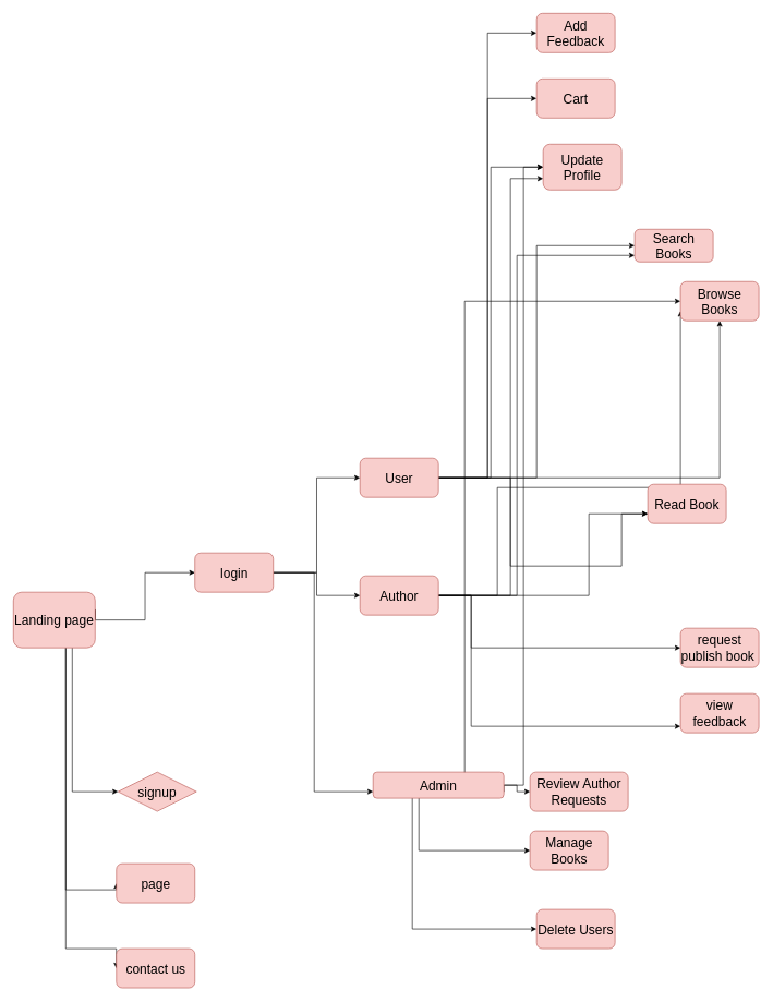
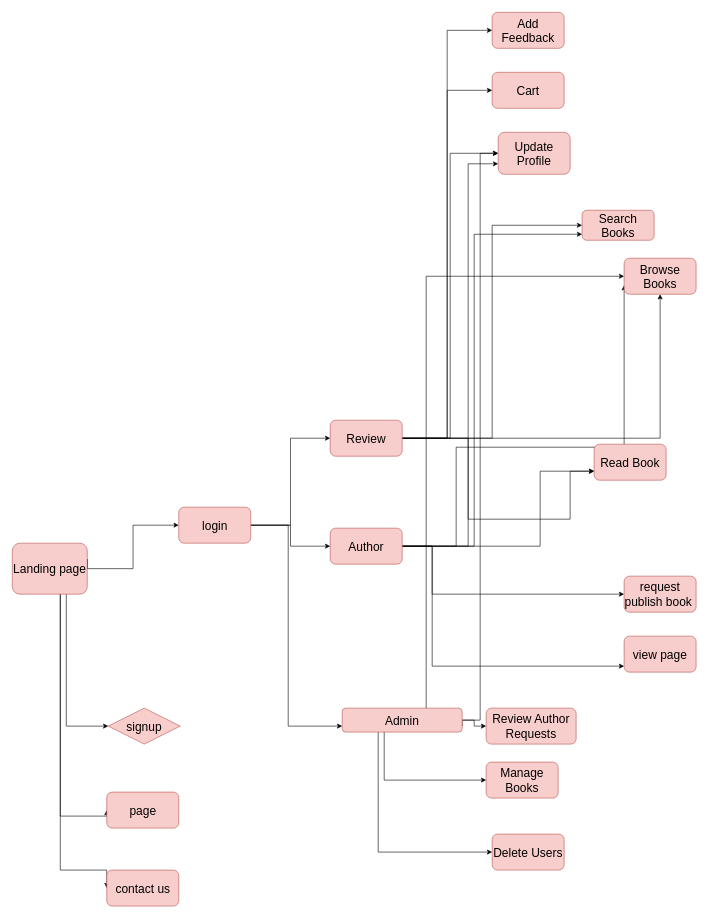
  <mxCell id="0" />
  <mxCell id="1" parent="0" />
  <mxCell id="2" value="" style="edgeStyle=orthogonalEdgeStyle;rounded=0;orthogonalLoop=1;jettySize=auto;html=1;fontFamily=Helvetica;fontSize=20;" edge="1" parent="1" source="6" target="10"><mxGeometry relative="1" as="geometry" /></mxCell>
  <mxCell id="3" style="edgeStyle=orthogonalEdgeStyle;rounded=0;orthogonalLoop=1;jettySize=auto;html=1;exitX=1;exitY=0.5;exitDx=0;exitDy=0;entryX=0;entryY=0.5;entryDx=0;entryDy=0;fontFamily=Helvetica;fontSize=20;" edge="1" parent="1" source="6" target="11"><mxGeometry relative="1" as="geometry"><Array as="points"><mxPoint x="110" y="932" /><mxPoint x="110" y="1210" /></Array></mxGeometry></mxCell>
  <mxCell id="4" style="edgeStyle=orthogonalEdgeStyle;rounded=0;orthogonalLoop=1;jettySize=auto;html=1;exitX=1;exitY=0.5;exitDx=0;exitDy=0;entryX=0;entryY=0.5;entryDx=0;entryDy=0;fontFamily=Helvetica;fontSize=20;" edge="1" parent="1" source="6" target="12"><mxGeometry relative="1" as="geometry"><Array as="points"><mxPoint x="100" y="932" /><mxPoint x="100" y="1360" /></Array></mxGeometry></mxCell>
  <mxCell id="5" style="edgeStyle=orthogonalEdgeStyle;rounded=0;orthogonalLoop=1;jettySize=auto;html=1;exitX=1;exitY=0.5;exitDx=0;exitDy=0;entryX=0;entryY=0.5;entryDx=0;entryDy=0;fontFamily=Helvetica;fontSize=20;" edge="1" parent="1" source="6" target="13"><mxGeometry relative="1" as="geometry"><Array as="points"><mxPoint x="100" y="932" /><mxPoint x="100" y="1450" /></Array></mxGeometry></mxCell>
  <mxCell id="6" value="Landing page" style="rounded=1;whiteSpace=wrap;html=1;fillColor=#f8cecc;strokeColor=#b85450;fontSize=20;" parent="1" vertex="1"><mxGeometry x="20" y="905" width="125" height="85" as="geometry" /></mxCell>
  <mxCell id="7" value="" style="edgeStyle=orthogonalEdgeStyle;rounded=0;orthogonalLoop=1;jettySize=auto;html=1;fontFamily=Helvetica;fontSize=20;" edge="1" parent="1" source="10" target="19"><mxGeometry relative="1" as="geometry"><Array as="points"><mxPoint x="480" y="875" /><mxPoint x="480" y="1210" /></Array></mxGeometry></mxCell>
  <mxCell id="8" style="edgeStyle=orthogonalEdgeStyle;rounded=0;orthogonalLoop=1;jettySize=auto;html=1;exitX=1;exitY=0.5;exitDx=0;exitDy=0;entryX=0;entryY=0.5;entryDx=0;entryDy=0;fontFamily=Helvetica;fontSize=20;" edge="1" parent="1" source="10" target="26"><mxGeometry relative="1" as="geometry" /></mxCell>
  <mxCell id="9" value="" style="edgeStyle=orthogonalEdgeStyle;rounded=0;orthogonalLoop=1;jettySize=auto;html=1;fontFamily=Helvetica;fontSize=20;" edge="1" parent="1" source="10" target="33"><mxGeometry relative="1" as="geometry" /></mxCell>
  <mxCell id="10" value="login" style="whiteSpace=wrap;html=1;fontSize=20;fillColor=#f8cecc;strokeColor=#b85450;rounded=1;" vertex="1" parent="1"><mxGeometry x="297.5" y="845" width="120" height="60" as="geometry" /></mxCell>
  <mxCell id="11" value="signup" style="rhombus;whiteSpace=wrap;html=1;fontSize=20;fillColor=#f8cecc;strokeColor=#b85450;" vertex="1" parent="1"><mxGeometry x="180" y="1180" width="120" height="60" as="geometry" /></mxCell>
  <mxCell id="12" value="page" style="whiteSpace=wrap;html=1;fontSize=20;fillColor=#f8cecc;strokeColor=#b85450;rounded=1;" vertex="1" parent="1"><mxGeometry x="177.5" y="1320" width="120" height="60" as="geometry" /></mxCell>
  <mxCell id="13" value="contact us" style="whiteSpace=wrap;html=1;fontSize=20;fillColor=#f8cecc;strokeColor=#b85450;rounded=1;" vertex="1" parent="1"><mxGeometry x="177.5" y="1450" width="120" height="60" as="geometry" /></mxCell>
  <mxCell id="14" value="" style="edgeStyle=orthogonalEdgeStyle;rounded=0;orthogonalLoop=1;jettySize=auto;html=1;fontFamily=Helvetica;fontSize=20;" edge="1" parent="1" source="19" target="42"><mxGeometry relative="1" as="geometry" /></mxCell>
  <mxCell id="15" value="" style="edgeStyle=orthogonalEdgeStyle;rounded=0;orthogonalLoop=1;jettySize=auto;html=1;fontFamily=Helvetica;fontSize=20;" edge="1" parent="1" source="19" target="43"><mxGeometry relative="1" as="geometry"><Array as="points"><mxPoint x="640" y="1300" /></Array></mxGeometry></mxCell>
  <mxCell id="16" value="" style="edgeStyle=orthogonalEdgeStyle;rounded=0;orthogonalLoop=1;jettySize=auto;html=1;fontFamily=Helvetica;fontSize=20;" edge="1" parent="1" source="19" target="44"><mxGeometry relative="1" as="geometry"><Array as="points"><mxPoint x="630" y="1420" /></Array></mxGeometry></mxCell>
  <mxCell id="17" style="edgeStyle=orthogonalEdgeStyle;rounded=0;orthogonalLoop=1;jettySize=auto;html=1;exitX=1;exitY=0.5;exitDx=0;exitDy=0;entryX=0;entryY=0.5;entryDx=0;entryDy=0;fontFamily=Helvetica;fontSize=20;" edge="1" parent="1" source="19" target="34"><mxGeometry relative="1" as="geometry"><Array as="points"><mxPoint x="710" y="1210" /><mxPoint x="710" y="460" /></Array></mxGeometry></mxCell>
  <mxCell id="18" style="edgeStyle=orthogonalEdgeStyle;rounded=0;orthogonalLoop=1;jettySize=auto;html=1;exitX=1;exitY=0.5;exitDx=0;exitDy=0;fontFamily=Helvetica;fontSize=20;entryX=0;entryY=0.5;entryDx=0;entryDy=0;" edge="1" parent="1" source="19" target="37"><mxGeometry relative="1" as="geometry"><mxPoint x="900" y="640" as="targetPoint" /></mxGeometry></mxCell>
  <mxCell id="19" value="Admin" style="whiteSpace=wrap;html=1;fontSize=20;fillColor=#f8cecc;strokeColor=#b85450;rounded=1;" vertex="1" parent="1"><mxGeometry x="570" y="1180" width="200" height="40" as="geometry" /></mxCell>
  <mxCell id="20" value="" style="edgeStyle=orthogonalEdgeStyle;rounded=0;orthogonalLoop=1;jettySize=auto;html=1;fontFamily=Helvetica;fontSize=20;" edge="1" parent="1" source="26" target="34"><mxGeometry relative="1" as="geometry" /></mxCell>
  <mxCell id="21" style="edgeStyle=orthogonalEdgeStyle;rounded=0;orthogonalLoop=1;jettySize=auto;html=1;exitX=1;exitY=0.5;exitDx=0;exitDy=0;entryX=0;entryY=0.5;entryDx=0;entryDy=0;fontFamily=Helvetica;fontSize=20;" edge="1" parent="1" source="26" target="35"><mxGeometry relative="1" as="geometry" /></mxCell>
  <mxCell id="22" style="edgeStyle=orthogonalEdgeStyle;rounded=0;orthogonalLoop=1;jettySize=auto;html=1;exitX=1;exitY=0.5;exitDx=0;exitDy=0;entryX=0;entryY=0.75;entryDx=0;entryDy=0;fontFamily=Helvetica;fontSize=20;" edge="1" parent="1" source="26" target="36"><mxGeometry relative="1" as="geometry"><Array as="points"><mxPoint x="780" y="730" /><mxPoint x="780" y="865" /><mxPoint x="950" y="865" /></Array></mxGeometry></mxCell>
  <mxCell id="23" style="edgeStyle=orthogonalEdgeStyle;rounded=0;orthogonalLoop=1;jettySize=auto;html=1;exitX=1;exitY=0.5;exitDx=0;exitDy=0;entryX=0;entryY=0.5;entryDx=0;entryDy=0;fontFamily=Helvetica;fontSize=20;" edge="1" parent="1" source="26" target="37"><mxGeometry relative="1" as="geometry" /></mxCell>
  <mxCell id="24" style="edgeStyle=orthogonalEdgeStyle;rounded=0;orthogonalLoop=1;jettySize=auto;html=1;exitX=1;exitY=0.5;exitDx=0;exitDy=0;entryX=0;entryY=0.5;entryDx=0;entryDy=0;fontFamily=Helvetica;fontSize=20;" edge="1" parent="1" source="26" target="38"><mxGeometry relative="1" as="geometry" /></mxCell>
  <mxCell id="25" style="edgeStyle=orthogonalEdgeStyle;rounded=0;orthogonalLoop=1;jettySize=auto;html=1;exitX=1;exitY=0.5;exitDx=0;exitDy=0;entryX=0;entryY=0.5;entryDx=0;entryDy=0;fontFamily=Helvetica;fontSize=20;" edge="1" parent="1" source="26" target="39"><mxGeometry relative="1" as="geometry" /></mxCell>
- <mxCell id="26" value="User" style="whiteSpace=wrap;html=1;fontSize=20;fillColor=#f8cecc;strokeColor=#b85450;rounded=1;" vertex="1" parent="1"><mxGeometry x="550" y="700" width="120" height="60" as="geometry" /></mxCell>
+ <mxCell id="26" value="Review" style="whiteSpace=wrap;html=1;fontSize=20;fillColor=#f8cecc;strokeColor=#b85450;rounded=1;" vertex="1" parent="1"><mxGeometry x="550" y="700" width="120" height="60" as="geometry" /></mxCell>
  <mxCell id="27" value="" style="edgeStyle=orthogonalEdgeStyle;rounded=0;orthogonalLoop=1;jettySize=auto;html=1;fontFamily=Helvetica;fontSize=20;" edge="1" parent="1" source="33" target="40"><mxGeometry relative="1" as="geometry"><Array as="points"><mxPoint x="720" y="910" /><mxPoint x="720" y="990" /></Array></mxGeometry></mxCell>
  <mxCell id="28" value="" style="edgeStyle=orthogonalEdgeStyle;rounded=0;orthogonalLoop=1;jettySize=auto;html=1;fontFamily=Helvetica;fontSize=20;" edge="1" parent="1" source="33" target="41"><mxGeometry relative="1" as="geometry"><Array as="points"><mxPoint x="720" y="910" /><mxPoint x="720" y="1110" /></Array></mxGeometry></mxCell>
  <mxCell id="29" style="edgeStyle=orthogonalEdgeStyle;rounded=0;orthogonalLoop=1;jettySize=auto;html=1;exitX=1;exitY=0.5;exitDx=0;exitDy=0;entryX=0;entryY=0.75;entryDx=0;entryDy=0;fontFamily=Helvetica;fontSize=20;" edge="1" parent="1" source="33" target="36"><mxGeometry relative="1" as="geometry"><Array as="points"><mxPoint x="900" y="910" /></Array></mxGeometry></mxCell>
  <mxCell id="30" style="edgeStyle=orthogonalEdgeStyle;rounded=0;orthogonalLoop=1;jettySize=auto;html=1;exitX=1;exitY=0.5;exitDx=0;exitDy=0;entryX=0;entryY=0.75;entryDx=0;entryDy=0;fontFamily=Helvetica;fontSize=20;" edge="1" parent="1" source="33" target="34"><mxGeometry relative="1" as="geometry"><Array as="points"><mxPoint x="760" y="910" /><mxPoint x="760" y="745" /></Array></mxGeometry></mxCell>
  <mxCell id="31" style="edgeStyle=orthogonalEdgeStyle;rounded=0;orthogonalLoop=1;jettySize=auto;html=1;exitX=1;exitY=0.5;exitDx=0;exitDy=0;fontFamily=Helvetica;fontSize=20;" edge="1" parent="1" source="33"><mxGeometry relative="1" as="geometry"><mxPoint x="970" y="390" as="targetPoint" /><Array as="points"><mxPoint x="790" y="910" /><mxPoint x="790" y="390" /></Array></mxGeometry></mxCell>
  <mxCell id="32" style="edgeStyle=orthogonalEdgeStyle;rounded=0;orthogonalLoop=1;jettySize=auto;html=1;exitX=1;exitY=0.5;exitDx=0;exitDy=0;entryX=0;entryY=0.75;entryDx=0;entryDy=0;fontFamily=Helvetica;fontSize=20;" edge="1" parent="1" source="33" target="37"><mxGeometry relative="1" as="geometry"><Array as="points"><mxPoint x="780" y="910" /><mxPoint x="780" y="272" /></Array></mxGeometry></mxCell>
  <mxCell id="33" value="Author" style="whiteSpace=wrap;html=1;fontSize=20;fillColor=#f8cecc;strokeColor=#b85450;rounded=1;" vertex="1" parent="1"><mxGeometry x="550" y="880" width="120" height="60" as="geometry" /></mxCell>
  <mxCell id="34" value="Browse Books" style="whiteSpace=wrap;html=1;fontSize=20;fillColor=#f8cecc;strokeColor=#b85450;rounded=1;" vertex="1" parent="1"><mxGeometry x="1040" y="430" width="120" height="60" as="geometry" /></mxCell>
  <mxCell id="35" value="Search Books" style="whiteSpace=wrap;html=1;fontSize=20;fillColor=#f8cecc;strokeColor=#b85450;rounded=1;" vertex="1" parent="1"><mxGeometry x="970" y="350" width="120" height="50" as="geometry" /></mxCell>
  <mxCell id="36" value="Read Book" style="whiteSpace=wrap;html=1;fontSize=20;fillColor=#f8cecc;strokeColor=#b85450;rounded=1;" vertex="1" parent="1"><mxGeometry x="990" y="740" width="120" height="60" as="geometry" /></mxCell>
  <mxCell id="37" value="Update Profile" style="whiteSpace=wrap;html=1;fontSize=20;fillColor=#f8cecc;strokeColor=#b85450;rounded=1;" vertex="1" parent="1"><mxGeometry x="830" y="220" width="120" height="70" as="geometry" /></mxCell>
  <mxCell id="38" value="Cart" style="whiteSpace=wrap;html=1;fontSize=20;fillColor=#f8cecc;strokeColor=#b85450;rounded=1;" vertex="1" parent="1"><mxGeometry x="820" y="120" width="120" height="60" as="geometry" /></mxCell>
  <mxCell id="39" value="Add Feedback" style="whiteSpace=wrap;html=1;fontSize=20;fillColor=#f8cecc;strokeColor=#b85450;rounded=1;" vertex="1" parent="1"><mxGeometry x="820" y="20" width="120" height="60" as="geometry" /></mxCell>
  <mxCell id="40" value="request publish book&amp;nbsp;" style="whiteSpace=wrap;html=1;fontSize=20;fillColor=#f8cecc;strokeColor=#b85450;rounded=1;" vertex="1" parent="1"><mxGeometry x="1040" y="960" width="120" height="60" as="geometry" /></mxCell>
- <mxCell id="41" value="view feedback" style="whiteSpace=wrap;html=1;fontSize=20;fillColor=#f8cecc;strokeColor=#b85450;rounded=1;" vertex="1" parent="1"><mxGeometry x="1040" y="1060" width="120" height="60" as="geometry" /></mxCell>
+ <mxCell id="41" value="view page" style="whiteSpace=wrap;html=1;fontSize=20;fillColor=#f8cecc;strokeColor=#b85450;rounded=1;" vertex="1" parent="1"><mxGeometry x="1040" y="1060" width="120" height="60" as="geometry" /></mxCell>
  <mxCell id="42" value="Review Author Requests" style="whiteSpace=wrap;html=1;fontSize=20;fillColor=#f8cecc;strokeColor=#b85450;rounded=1;" vertex="1" parent="1"><mxGeometry x="810" y="1180" width="150" height="60" as="geometry" /></mxCell>
  <mxCell id="43" value="Manage Books" style="whiteSpace=wrap;html=1;fontSize=20;fillColor=#f8cecc;strokeColor=#b85450;rounded=1;" vertex="1" parent="1"><mxGeometry x="810" y="1270" width="120" height="60" as="geometry" /></mxCell>
  <mxCell id="44" value="Delete Users" style="whiteSpace=wrap;html=1;fontSize=20;fillColor=#f8cecc;strokeColor=#b85450;rounded=1;" vertex="1" parent="1"><mxGeometry x="820" y="1390" width="120" height="60" as="geometry" /></mxCell>
